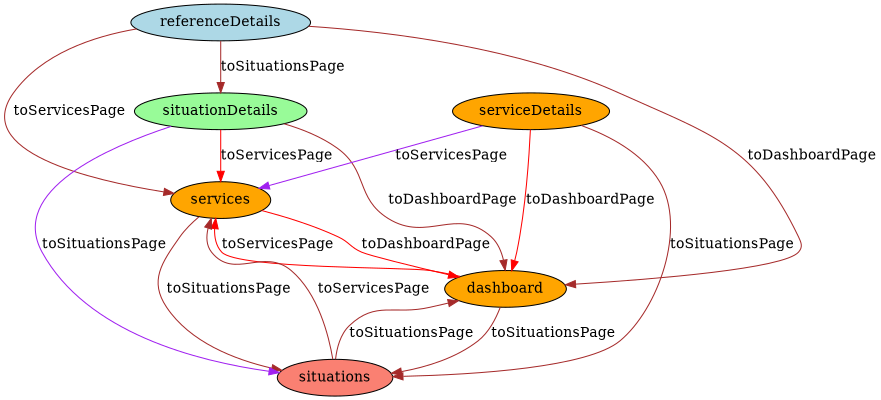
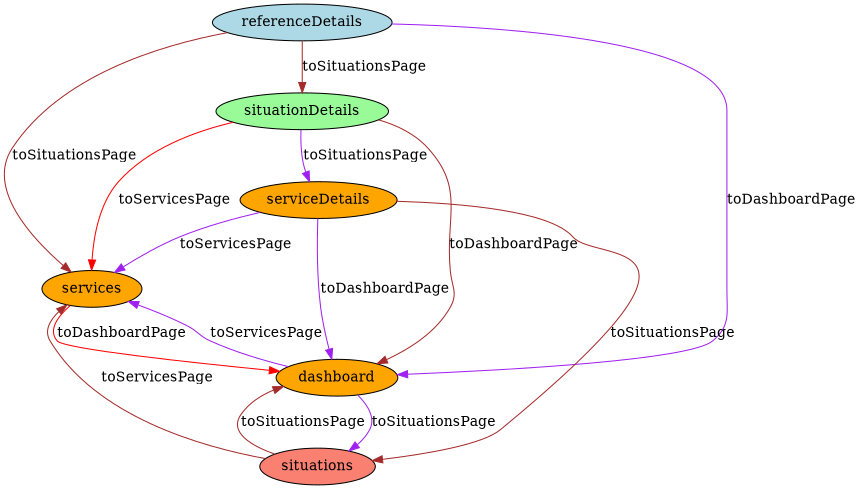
  digraph {
    node [fillcolor=orange style=filled]
    edge [color=brown]
    services
    dashboard
    situations [fillcolor=salmon]
    referenceDetails [fillcolor=lightblue]
    situationDetails [fillcolor=palegreen]
    serviceDetails
    services -> dashboard [color=red label=toDashboardPage]
-   services -> situations [label=toSituationsPage]
-   dashboard -> services [color=red label=toServicesPage]
-   dashboard -> situations [label=toSituationsPage]
+   dashboard -> services [color=purple label=toServicesPage]
+   dashboard -> situations [color=purple label=toSituationsPage]
    situations -> services [label=toServicesPage]
    situations -> dashboard [label=toSituationsPage]
-   referenceDetails -> services [label=toServicesPage]
-   referenceDetails -> dashboard [label=toDashboardPage]
+   referenceDetails -> services [label=toSituationsPage]
+   referenceDetails -> dashboard [color=purple label=toDashboardPage]
    referenceDetails -> situationDetails [label=toSituationsPage]
    situationDetails -> services [color=red label=toServicesPage]
    situationDetails -> dashboard [label=toDashboardPage]
-   situationDetails -> situations [color=purple label=toSituationsPage]
+   situationDetails -> serviceDetails [color=purple label=toSituationsPage]
    serviceDetails -> services [color=purple label=toServicesPage]
-   serviceDetails -> dashboard [color=red label=toDashboardPage]
+   serviceDetails -> dashboard [color=purple label=toDashboardPage]
    serviceDetails -> situations [label=toSituationsPage]
  }
